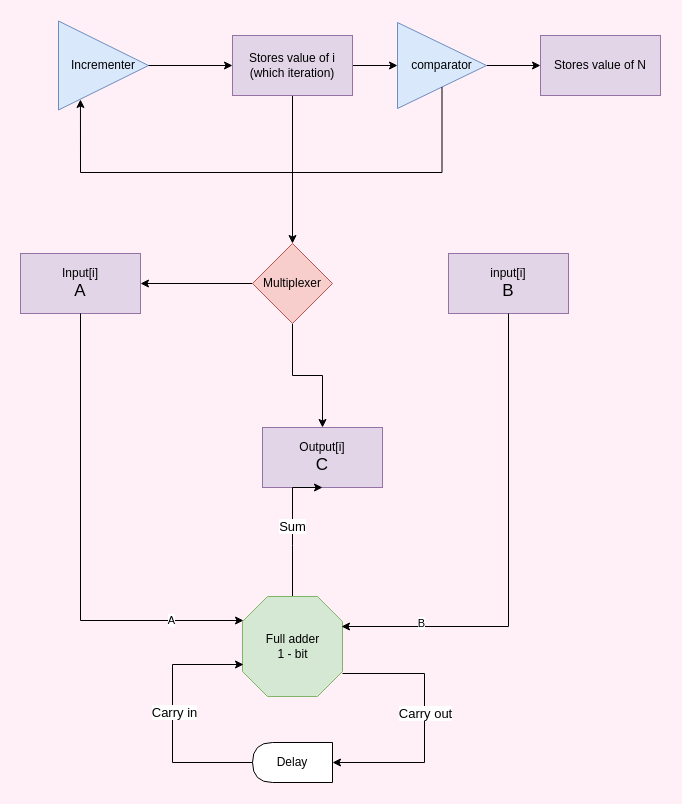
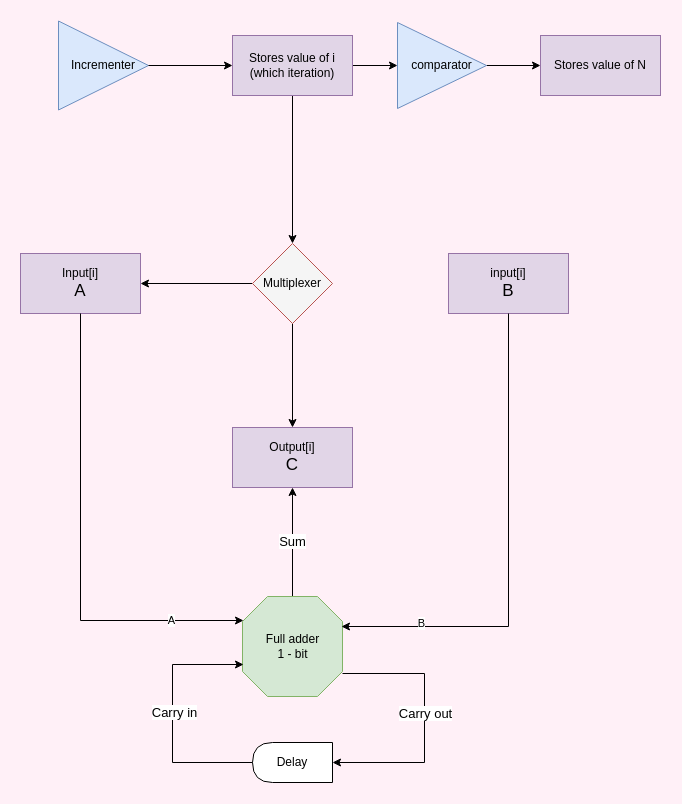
  <mxCell id="0" />
  <mxCell id="1" parent="0" />
  <mxCell id="2" value="Stores value of N" style="rounded=0;whiteSpace=wrap;html=1;fillColor=#e1d5e7;strokeColor=#9673a6;" vertex="1" parent="1"><mxGeometry x="540" y="35" width="120" height="60" as="geometry" /></mxCell>
  <mxCell id="3" value="Incrementer" style="triangle;whiteSpace=wrap;html=1;fillColor=#dae8fc;strokeColor=#6c8ebf;" vertex="1" parent="1"><mxGeometry x="58" y="20.5" width="90" height="89" as="geometry" /></mxCell>
  <mxCell id="4" value="" style="edgeStyle=orthogonalEdgeStyle;rounded=0;orthogonalLoop=1;jettySize=auto;html=1;" edge="1" parent="1" source="6" target="9"><mxGeometry relative="1" as="geometry" /></mxCell>
  <mxCell id="5" style="edgeStyle=orthogonalEdgeStyle;rounded=0;orthogonalLoop=1;jettySize=auto;html=1;entryX=0.5;entryY=0;entryDx=0;entryDy=0;" edge="1" parent="1" source="6" target="13"><mxGeometry relative="1" as="geometry" /></mxCell>
  <mxCell id="6" value="Stores value of i&lt;div&gt;(which iteration&lt;span style=&quot;background-color: initial;&quot;&gt;)&lt;/span&gt;&lt;/div&gt;" style="rounded=0;whiteSpace=wrap;html=1;fillColor=#e1d5e7;strokeColor=#9673a6;" vertex="1" parent="1"><mxGeometry x="232" y="35" width="120" height="60" as="geometry" /></mxCell>
  <mxCell id="7" value="" style="endArrow=classic;html=1;rounded=0;exitX=1;exitY=0.5;exitDx=0;exitDy=0;entryX=0;entryY=0.5;entryDx=0;entryDy=0;" edge="1" parent="1" source="3" target="6"><mxGeometry width="50" height="50" relative="1" as="geometry"><mxPoint x="275" y="297" as="sourcePoint" /><mxPoint x="325" y="247" as="targetPoint" /></mxGeometry></mxCell>
  <mxCell id="8" value="" style="edgeStyle=orthogonalEdgeStyle;rounded=0;orthogonalLoop=1;jettySize=auto;html=1;" edge="1" parent="1" source="9" target="2"><mxGeometry relative="1" as="geometry" /></mxCell>
  <mxCell id="9" value="comparator" style="triangle;whiteSpace=wrap;html=1;fillColor=#dae8fc;strokeColor=#6c8ebf;" vertex="1" parent="1"><mxGeometry x="397" y="22" width="89" height="86" as="geometry" /></mxCell>
- <mxCell id="10" style="edgeStyle=orthogonalEdgeStyle;rounded=0;orthogonalLoop=1;jettySize=auto;html=1;entryX=0.244;entryY=0.882;entryDx=0;entryDy=0;entryPerimeter=0;" edge="1" parent="1" source="9" target="3"><mxGeometry relative="1" as="geometry"><Array as="points"><mxPoint x="442" y="172" /><mxPoint x="80" y="172" /></Array></mxGeometry></mxCell>
  <mxCell id="11" style="edgeStyle=orthogonalEdgeStyle;rounded=0;orthogonalLoop=1;jettySize=auto;html=1;entryX=1;entryY=0.5;entryDx=0;entryDy=0;" edge="1" parent="1" source="13" target="14"><mxGeometry relative="1" as="geometry" /></mxCell>
  <mxCell id="12" style="edgeStyle=orthogonalEdgeStyle;rounded=0;orthogonalLoop=1;jettySize=auto;html=1;exitX=0.5;exitY=1;exitDx=0;exitDy=0;entryX=0.5;entryY=0;entryDx=0;entryDy=0;" edge="1" parent="1" source="13" target="16"><mxGeometry relative="1" as="geometry" /></mxCell>
- <mxCell id="13" value="Multiplexer" style="rhombus;whiteSpace=wrap;html=1;fillColor=#f8cecc;strokeColor=#b85450;" vertex="1" parent="1"><mxGeometry x="252" y="243" width="80" height="80" as="geometry" /></mxCell>
+ <mxCell id="13" value="Multiplexer" style="rhombus;whiteSpace=wrap;html=1;fillColor=#f5f5f5;strokeColor=#b85450;" vertex="1" parent="1"><mxGeometry x="252" y="243" width="80" height="80" as="geometry" /></mxCell>
  <mxCell id="14" value="Input[i]&lt;div&gt;&lt;font style=&quot;font-size: 17px;&quot;&gt;A&lt;/font&gt;&lt;/div&gt;" style="rounded=0;whiteSpace=wrap;html=1;fillColor=#e1d5e7;strokeColor=#9673a6;" vertex="1" parent="1"><mxGeometry x="20" y="253" width="120" height="60" as="geometry" /></mxCell>
  <mxCell id="15" value="input[i]&lt;div&gt;&lt;font style=&quot;font-size: 17px;&quot;&gt;B&lt;/font&gt;&lt;/div&gt;" style="rounded=0;whiteSpace=wrap;html=1;fillColor=#e1d5e7;strokeColor=#9673a6;" vertex="1" parent="1"><mxGeometry x="448" y="253" width="120" height="60" as="geometry" /></mxCell>
- <mxCell id="16" value="Output[i]&lt;div&gt;&lt;font style=&quot;font-size: 17px;&quot;&gt;C&lt;/font&gt;&lt;/div&gt;" style="rounded=0;whiteSpace=wrap;html=1;fillColor=#e1d5e7;strokeColor=#9673a6;" vertex="1" parent="1"><mxGeometry x="262" y="427" width="120" height="60" as="geometry" /></mxCell>
+ <mxCell id="16" value="Output[i]&lt;div&gt;&lt;font style=&quot;font-size: 17px;&quot;&gt;C&lt;/font&gt;&lt;/div&gt;" style="rounded=0;whiteSpace=wrap;html=1;fillColor=#e1d5e7;strokeColor=#9673a6;" vertex="1" parent="1"><mxGeometry x="232" y="427" width="120" height="60" as="geometry" /></mxCell>
  <mxCell id="17" style="edgeStyle=orthogonalEdgeStyle;rounded=0;orthogonalLoop=1;jettySize=auto;html=1;entryX=0;entryY=0.5;entryDx=0;entryDy=0;" edge="1" parent="1" source="20" target="25"><mxGeometry relative="1" as="geometry"><Array as="points"><mxPoint x="424" y="673" /><mxPoint x="424" y="762" /></Array></mxGeometry></mxCell>
  <mxCell id="18" value="&lt;font style=&quot;font-size: 13px;&quot;&gt;Carry out&lt;/font&gt;" style="edgeLabel;html=1;align=center;verticalAlign=middle;resizable=0;points=[];" vertex="1" connectable="0" parent="17"><mxGeometry x="-0.08" relative="1" as="geometry"><mxPoint as="offset" /></mxGeometry></mxCell>
  <mxCell id="19" value="&lt;font style=&quot;font-size: 13px;&quot;&gt;Sum&lt;/font&gt;" style="edgeStyle=orthogonalEdgeStyle;rounded=0;orthogonalLoop=1;jettySize=auto;html=1;entryX=0.5;entryY=1;entryDx=0;entryDy=0;" edge="1" parent="1" source="20" target="16"><mxGeometry relative="1" as="geometry"><Array as="points"><mxPoint x="292" y="545" /><mxPoint x="292" y="545" /></Array></mxGeometry></mxCell>
  <mxCell id="20" value="Full adder&lt;div&gt;1 - bit&lt;/div&gt;" style="verticalLabelPosition=middle;verticalAlign=middle;html=1;shape=mxgraph.basic.polygon;polyCoords=[[0.25,0],[0.75,0],[1,0.25],[1,0.75],[0.75,1],[0.25,1],[0,0.75],[0,0.25]];polyline=0;fillColor=#d5e8d4;strokeColor=#82b366;labelPosition=center;align=center;" vertex="1" parent="1"><mxGeometry x="242" y="596" width="100" height="100" as="geometry" /></mxCell>
  <mxCell id="21" style="edgeStyle=orthogonalEdgeStyle;rounded=0;orthogonalLoop=1;jettySize=auto;html=1;exitX=0.5;exitY=1;exitDx=0;exitDy=0;entryX=0.01;entryY=0.24;entryDx=0;entryDy=0;entryPerimeter=0;" edge="1" parent="1" source="14" target="20"><mxGeometry relative="1" as="geometry" /></mxCell>
  <mxCell id="22" value="A" style="edgeLabel;html=1;align=center;verticalAlign=middle;resizable=0;points=[];" vertex="1" connectable="0" parent="21"><mxGeometry x="0.689" y="1" relative="1" as="geometry"><mxPoint as="offset" /></mxGeometry></mxCell>
  <mxCell id="23" style="edgeStyle=orthogonalEdgeStyle;rounded=0;orthogonalLoop=1;jettySize=auto;html=1;exitX=0.5;exitY=1;exitDx=0;exitDy=0;entryX=0.99;entryY=0.3;entryDx=0;entryDy=0;entryPerimeter=0;" edge="1" parent="1" source="15" target="20"><mxGeometry relative="1" as="geometry" /></mxCell>
  <mxCell id="24" value="B" style="edgeLabel;html=1;align=center;verticalAlign=middle;resizable=0;points=[];" vertex="1" connectable="0" parent="23"><mxGeometry x="0.671" y="-4" relative="1" as="geometry"><mxPoint as="offset" /></mxGeometry></mxCell>
  <mxCell id="25" value="Delay" style="shape=delay;whiteSpace=wrap;html=1;direction=west;" vertex="1" parent="1"><mxGeometry x="252" y="742" width="80" height="40" as="geometry" /></mxCell>
  <mxCell id="26" style="edgeStyle=orthogonalEdgeStyle;rounded=0;orthogonalLoop=1;jettySize=auto;html=1;exitX=1;exitY=0.5;exitDx=0;exitDy=0;entryX=0.01;entryY=0.68;entryDx=0;entryDy=0;entryPerimeter=0;" edge="1" parent="1" source="25" target="20"><mxGeometry relative="1" as="geometry"><Array as="points"><mxPoint x="172" y="762" /><mxPoint x="172" y="664" /></Array></mxGeometry></mxCell>
  <mxCell id="27" value="&lt;font style=&quot;font-size: 13px;&quot;&gt;Carry in&lt;/font&gt;" style="edgeLabel;html=1;align=center;verticalAlign=middle;resizable=0;points=[];" vertex="1" connectable="0" parent="26"><mxGeometry x="0.052" y="-1" relative="1" as="geometry"><mxPoint as="offset" /></mxGeometry></mxCell>
